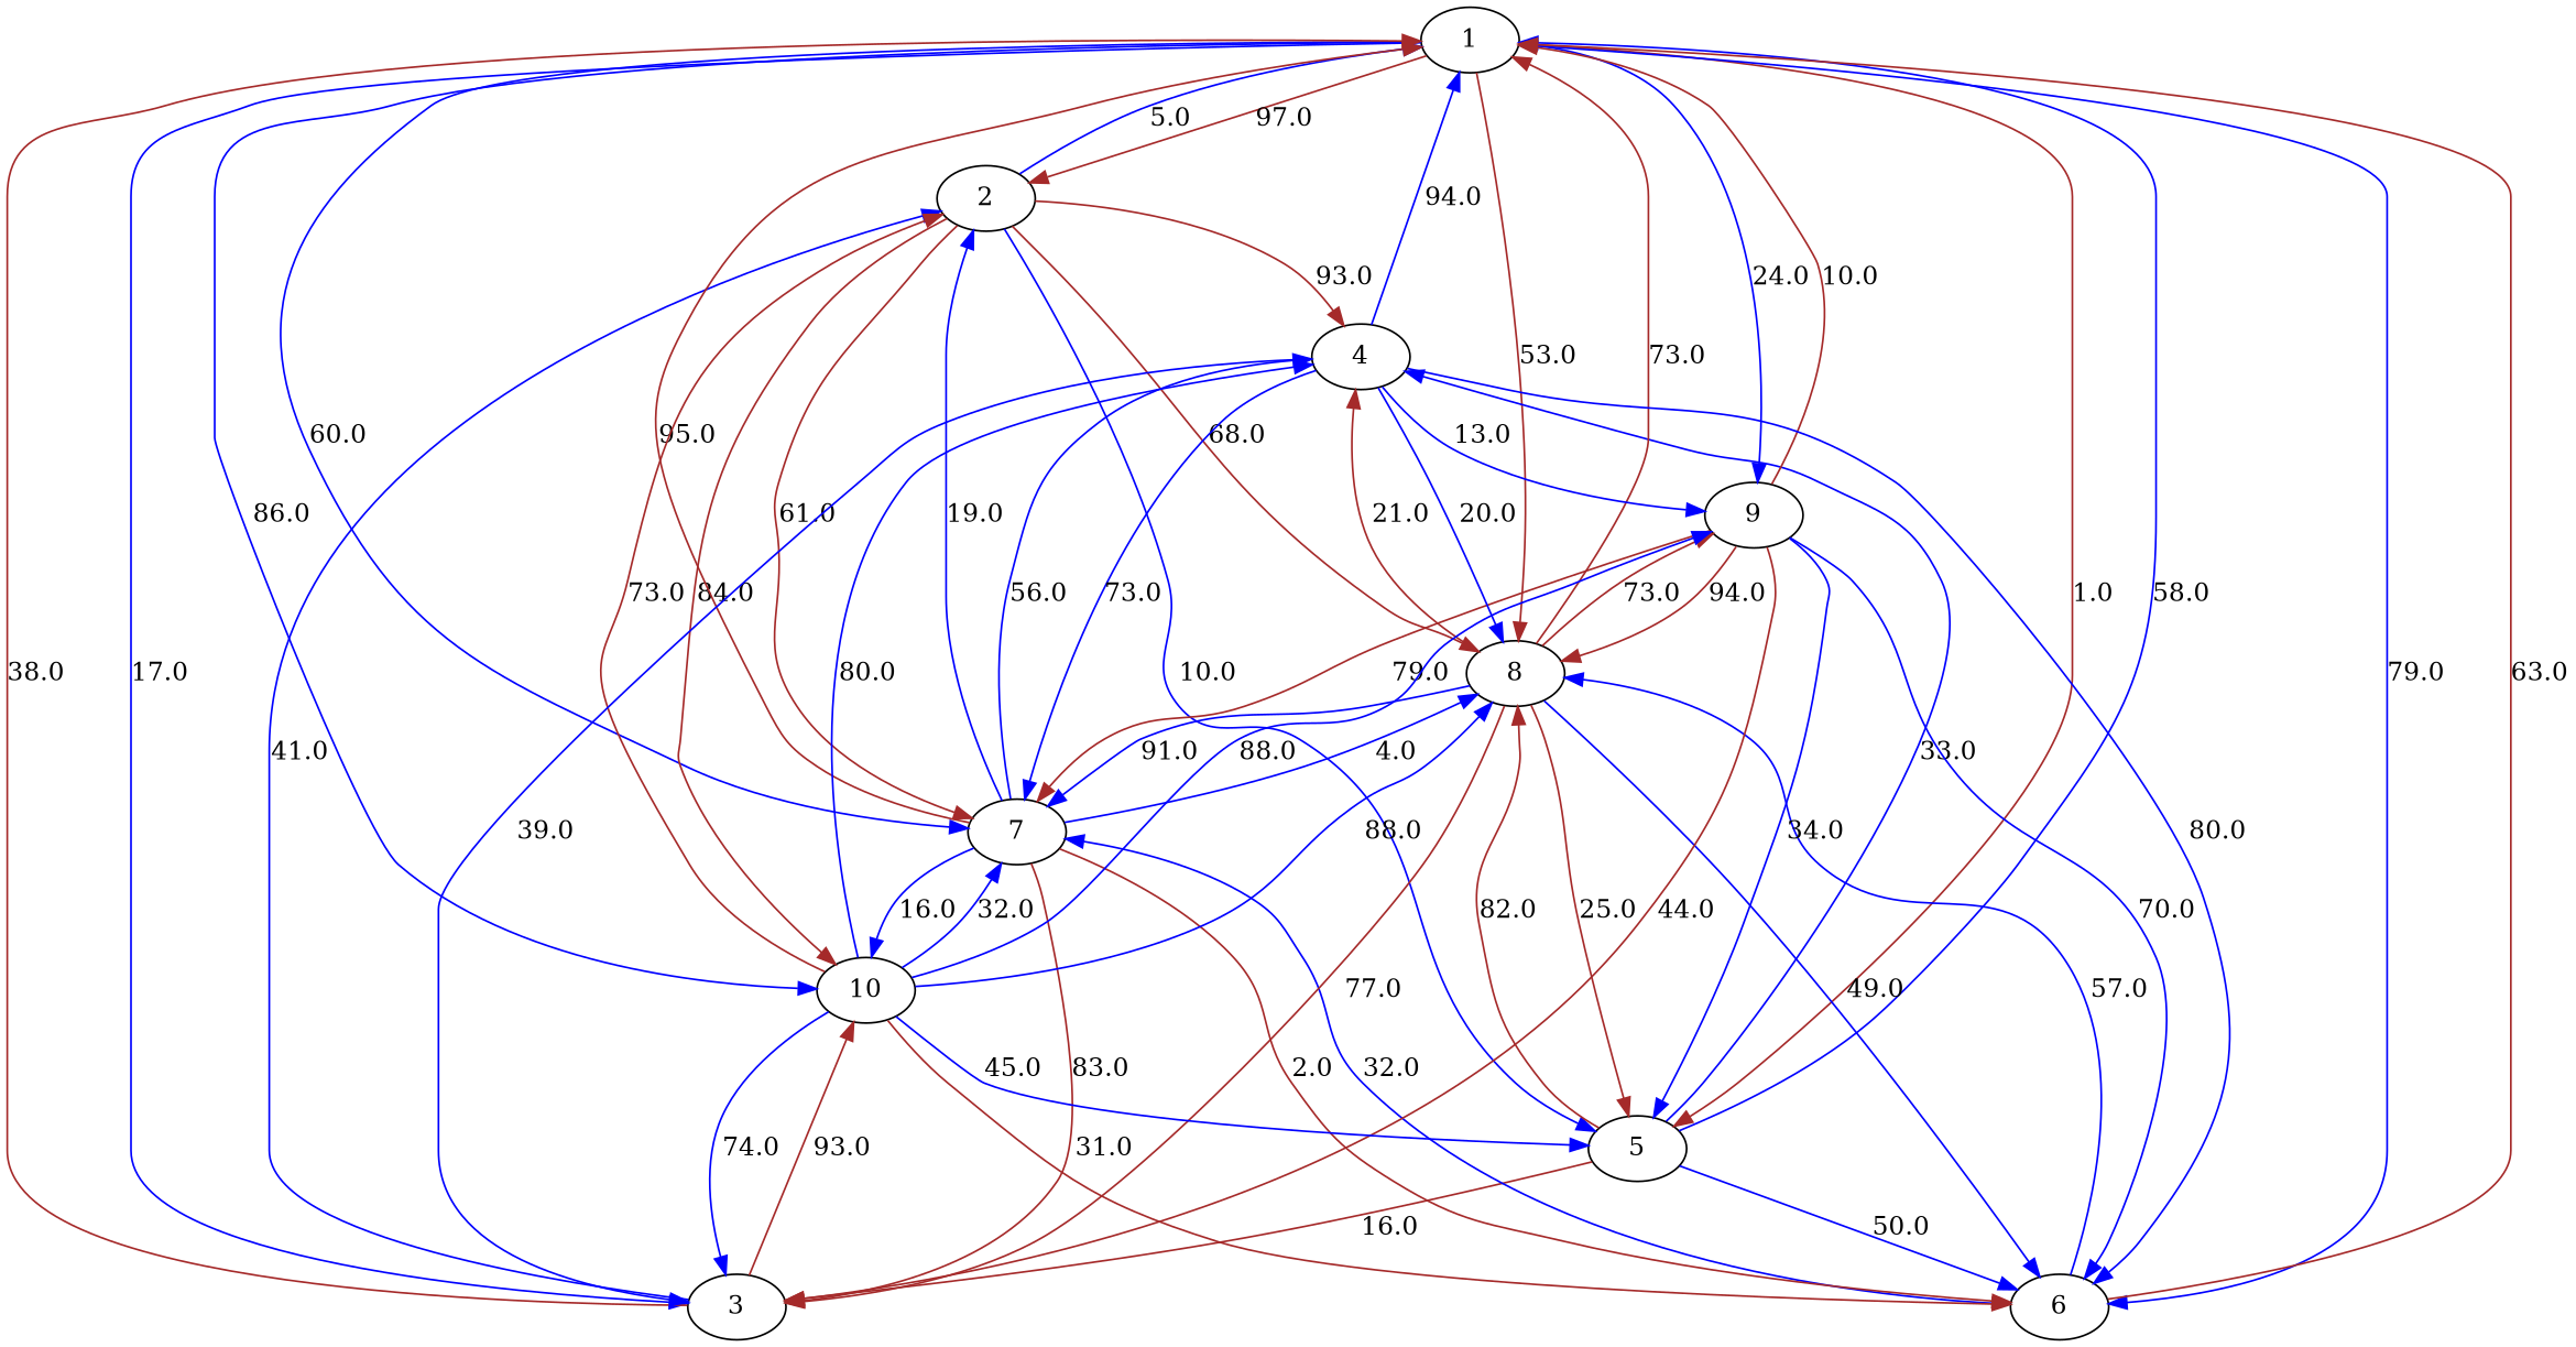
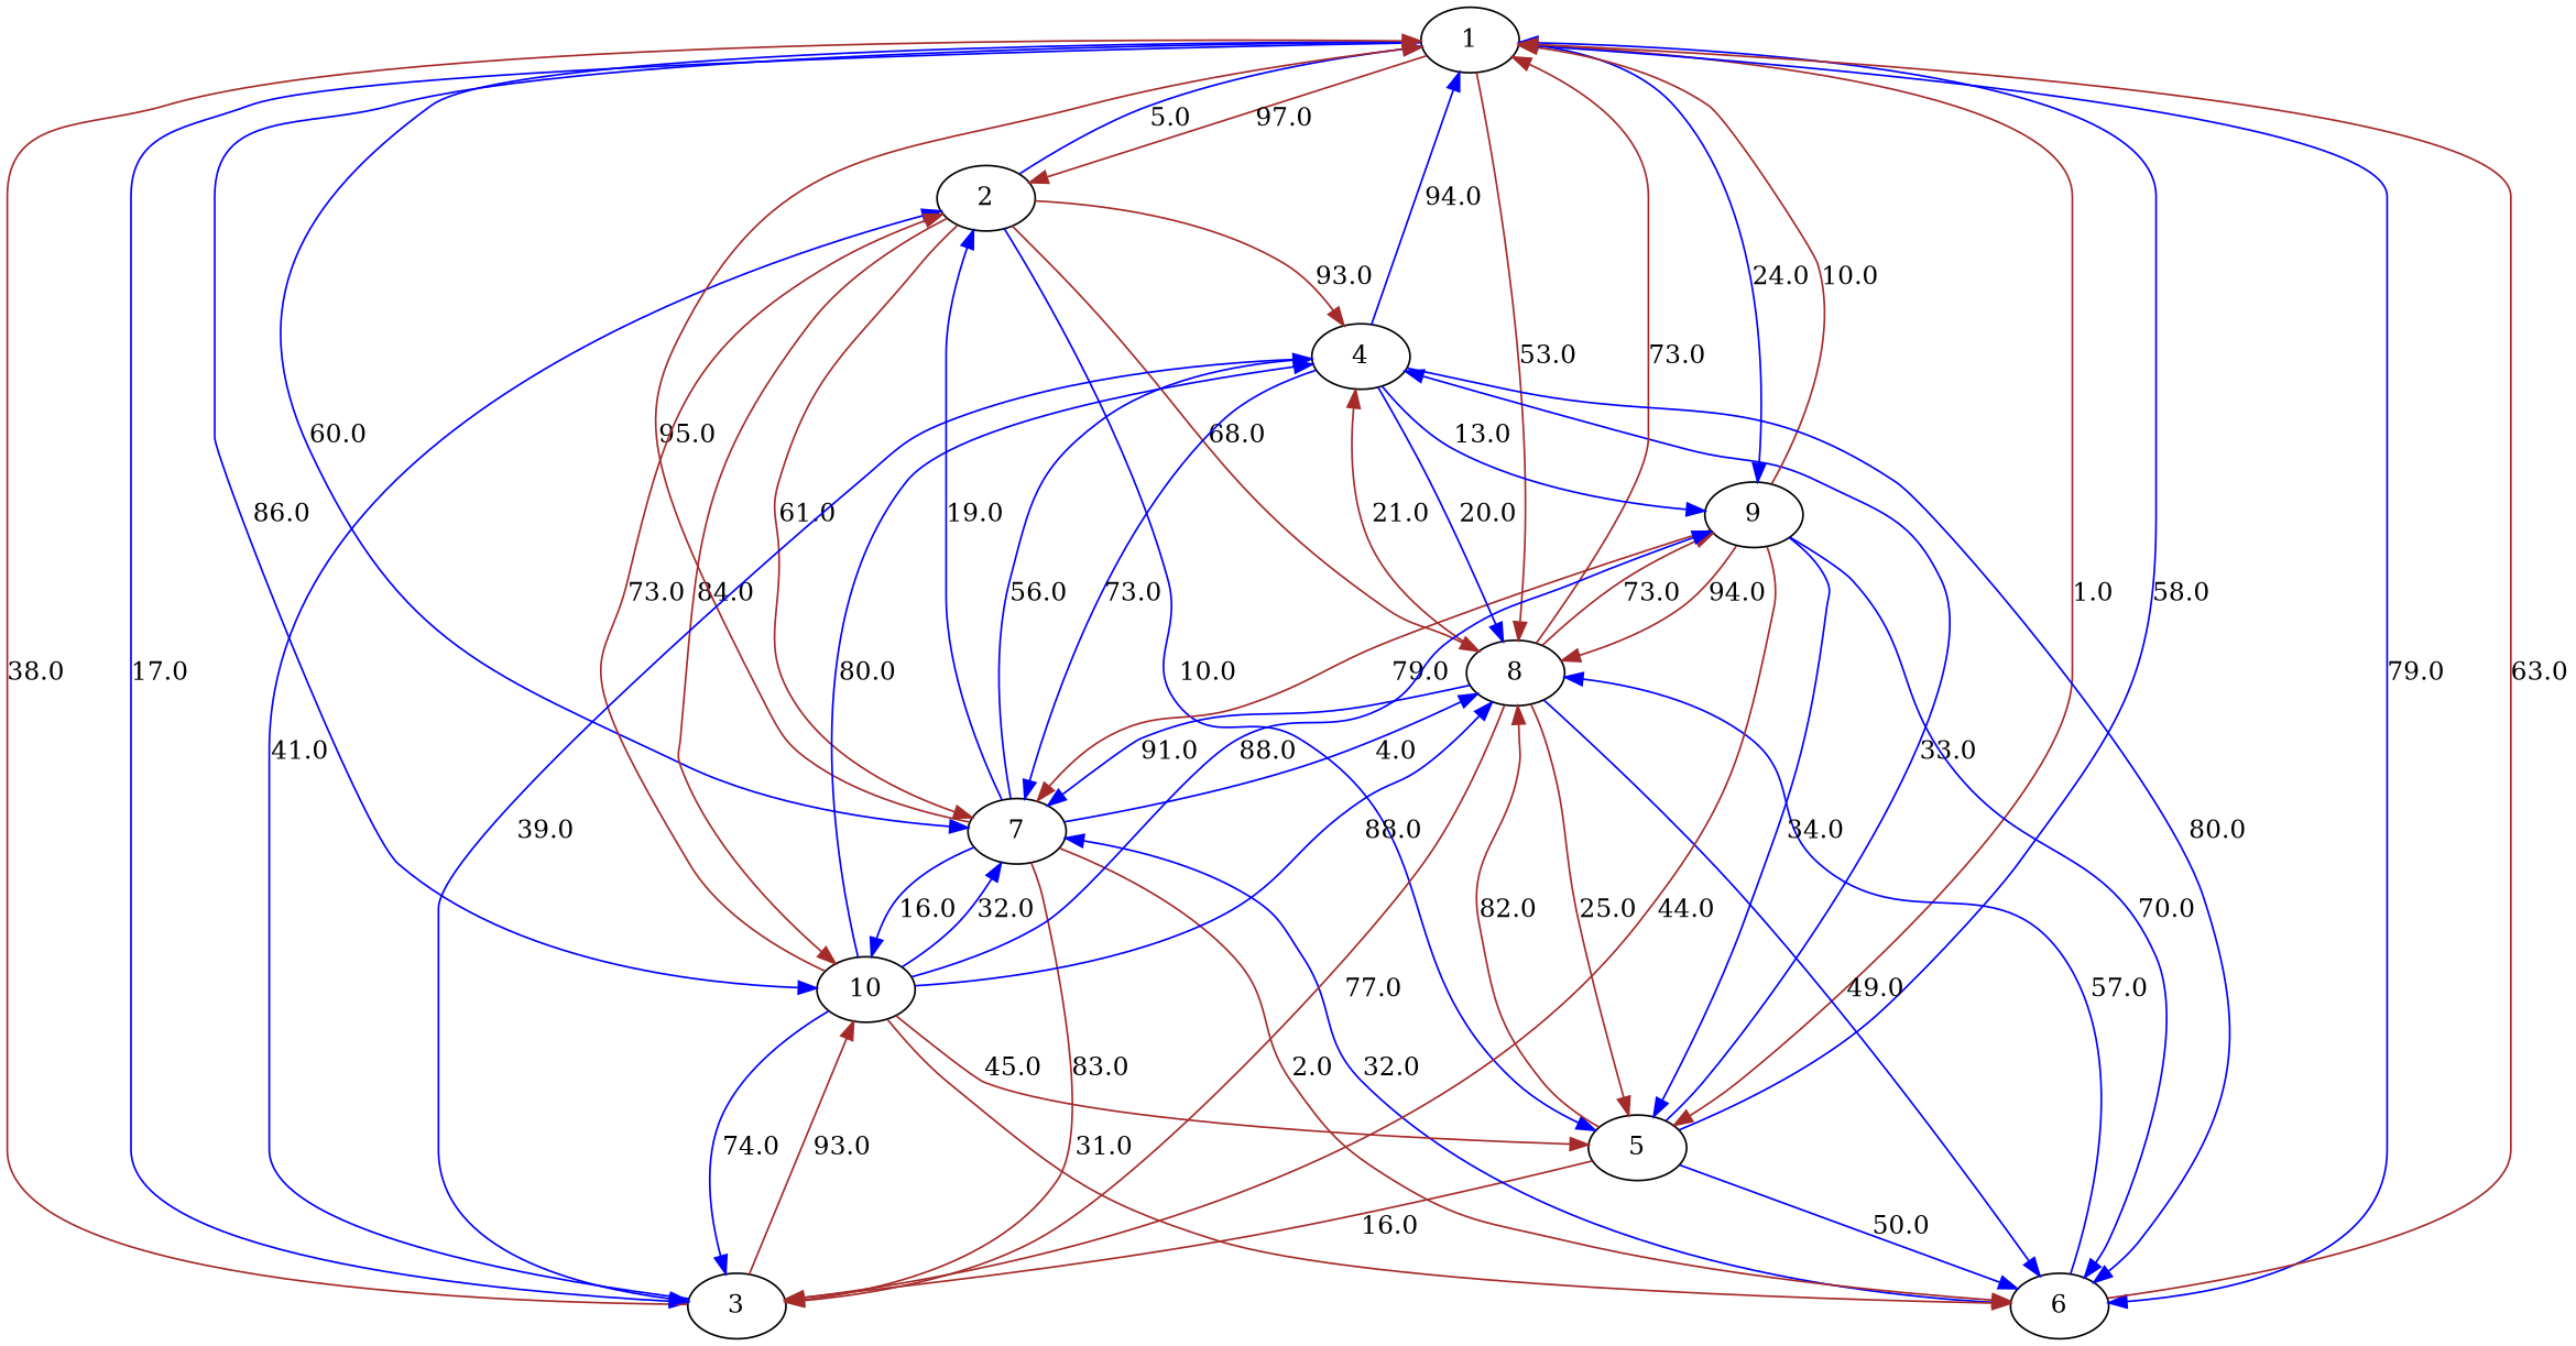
  strict digraph {
    edge [color=blue]
    n1 [label=1]
    n2 [label=2]
    n3 [label=3]
    n4 [label=5]
    n5 [label=6]
    n6 [label=7]
    n7 [label=8]
    n8 [label=9]
    n9 [label=10]
    n10 [label=4]
    n1 -> n2 [color=brown label=97.0]
    n1 -> n3 [label=17.0]
    n1 -> n4 [color=brown label=1.0]
    n1 -> n5 [label=79.0]
    n1 -> n6 [label=60.0]
    n1 -> n7 [color=brown label=53.0]
    n1 -> n8 [label=24.0]
    n1 -> n9 [label=86.0]
    n2 -> n1 [label=5.0]
    n2 -> n4 [label=10.0]
    n2 -> n6 [color=brown label=61.0]
    n2 -> n7 [color=brown label=68.0]
    n2 -> n9 [color=brown label=84.0]
    n2 -> n10 [color=brown label=93.0]
    n3 -> n1 [color=brown label=38.0]
    n3 -> n2 [label=41.0]
    n3 -> n9 [color=brown label=93.0]
    n4 -> n1 [label=58.0]
    n4 -> n3 [color=brown label=16.0]
    n4 -> n5 [label=50.0]
    n4 -> n7 [color=brown label=82.0]
    n4 -> n10 [label=33.0]
    n5 -> n1 [color=brown label=63.0]
    n5 -> n6 [label=32.0]
    n5 -> n7 [label=57.0]
    n6 -> n1 [color=brown label=95.0]
    n6 -> n2 [label=19.0]
    n6 -> n3 [color=brown label=83.0]
    n6 -> n5 [color=brown label=2.0]
    n6 -> n7 [label=4.0]
    n6 -> n9 [label=16.0]
    n6 -> n10 [label=56.0]
    n7 -> n1 [color=brown label=73.0]
    n7 -> n3 [color=brown label=77.0]
    n7 -> n4 [color=brown label=25.0]
    n7 -> n5 [label=49.0]
    n7 -> n6 [label=91.0]
    n7 -> n8 [color=brown label=73.0]
    n7 -> n10 [color=brown label=21.0]
    n8 -> n1 [color=brown label=10.0]
    n8 -> n3 [color=brown label=44.0]
    n8 -> n4 [label=34.0]
    n8 -> n5 [label=70.0]
    n8 -> n6 [color=brown label=79.0]
    n8 -> n7 [color=brown label=94.0]
    n9 -> n2 [color=brown label=73.0]
    n9 -> n3 [label=74.0]
-   n9 -> n4 [label=45.0]
+   n9 -> n4 [color=brown label=45.0]
    n9 -> n5 [color=brown label=31.0]
    n9 -> n6 [label=32.0]
    n9 -> n7 [label=88.0]
    n9 -> n8 [label=88.0]
    n9 -> n10 [label=80.0]
    n10 -> n1 [label=94.0]
    n10 -> n3 [label=39.0]
    n10 -> n5 [label=80.0]
    n10 -> n6 [label=73.0]
    n10 -> n7 [label=20.0]
    n10 -> n8 [label=13.0]
  }
